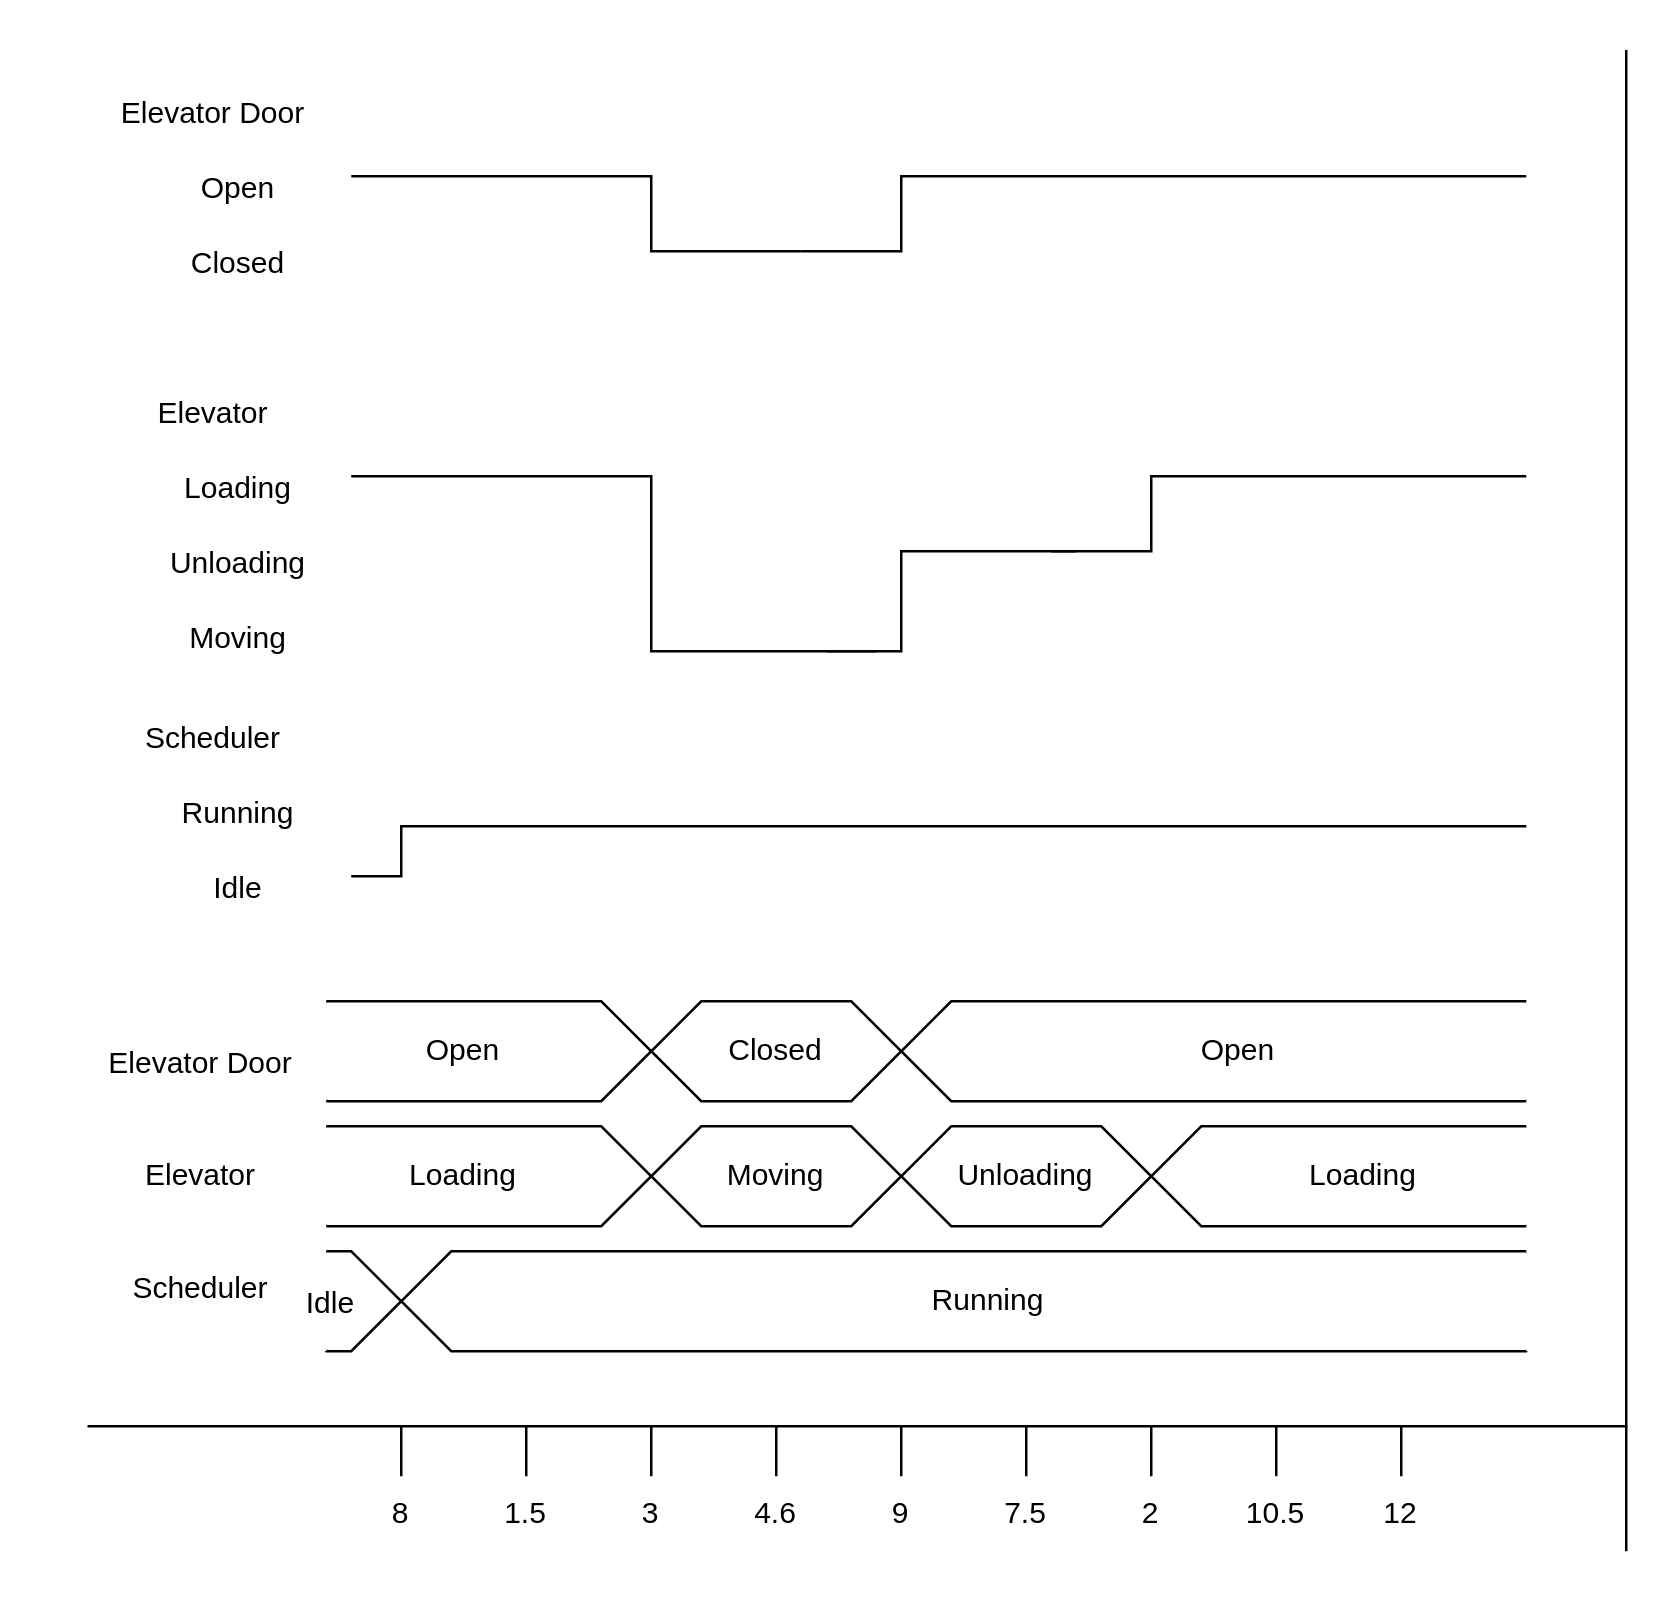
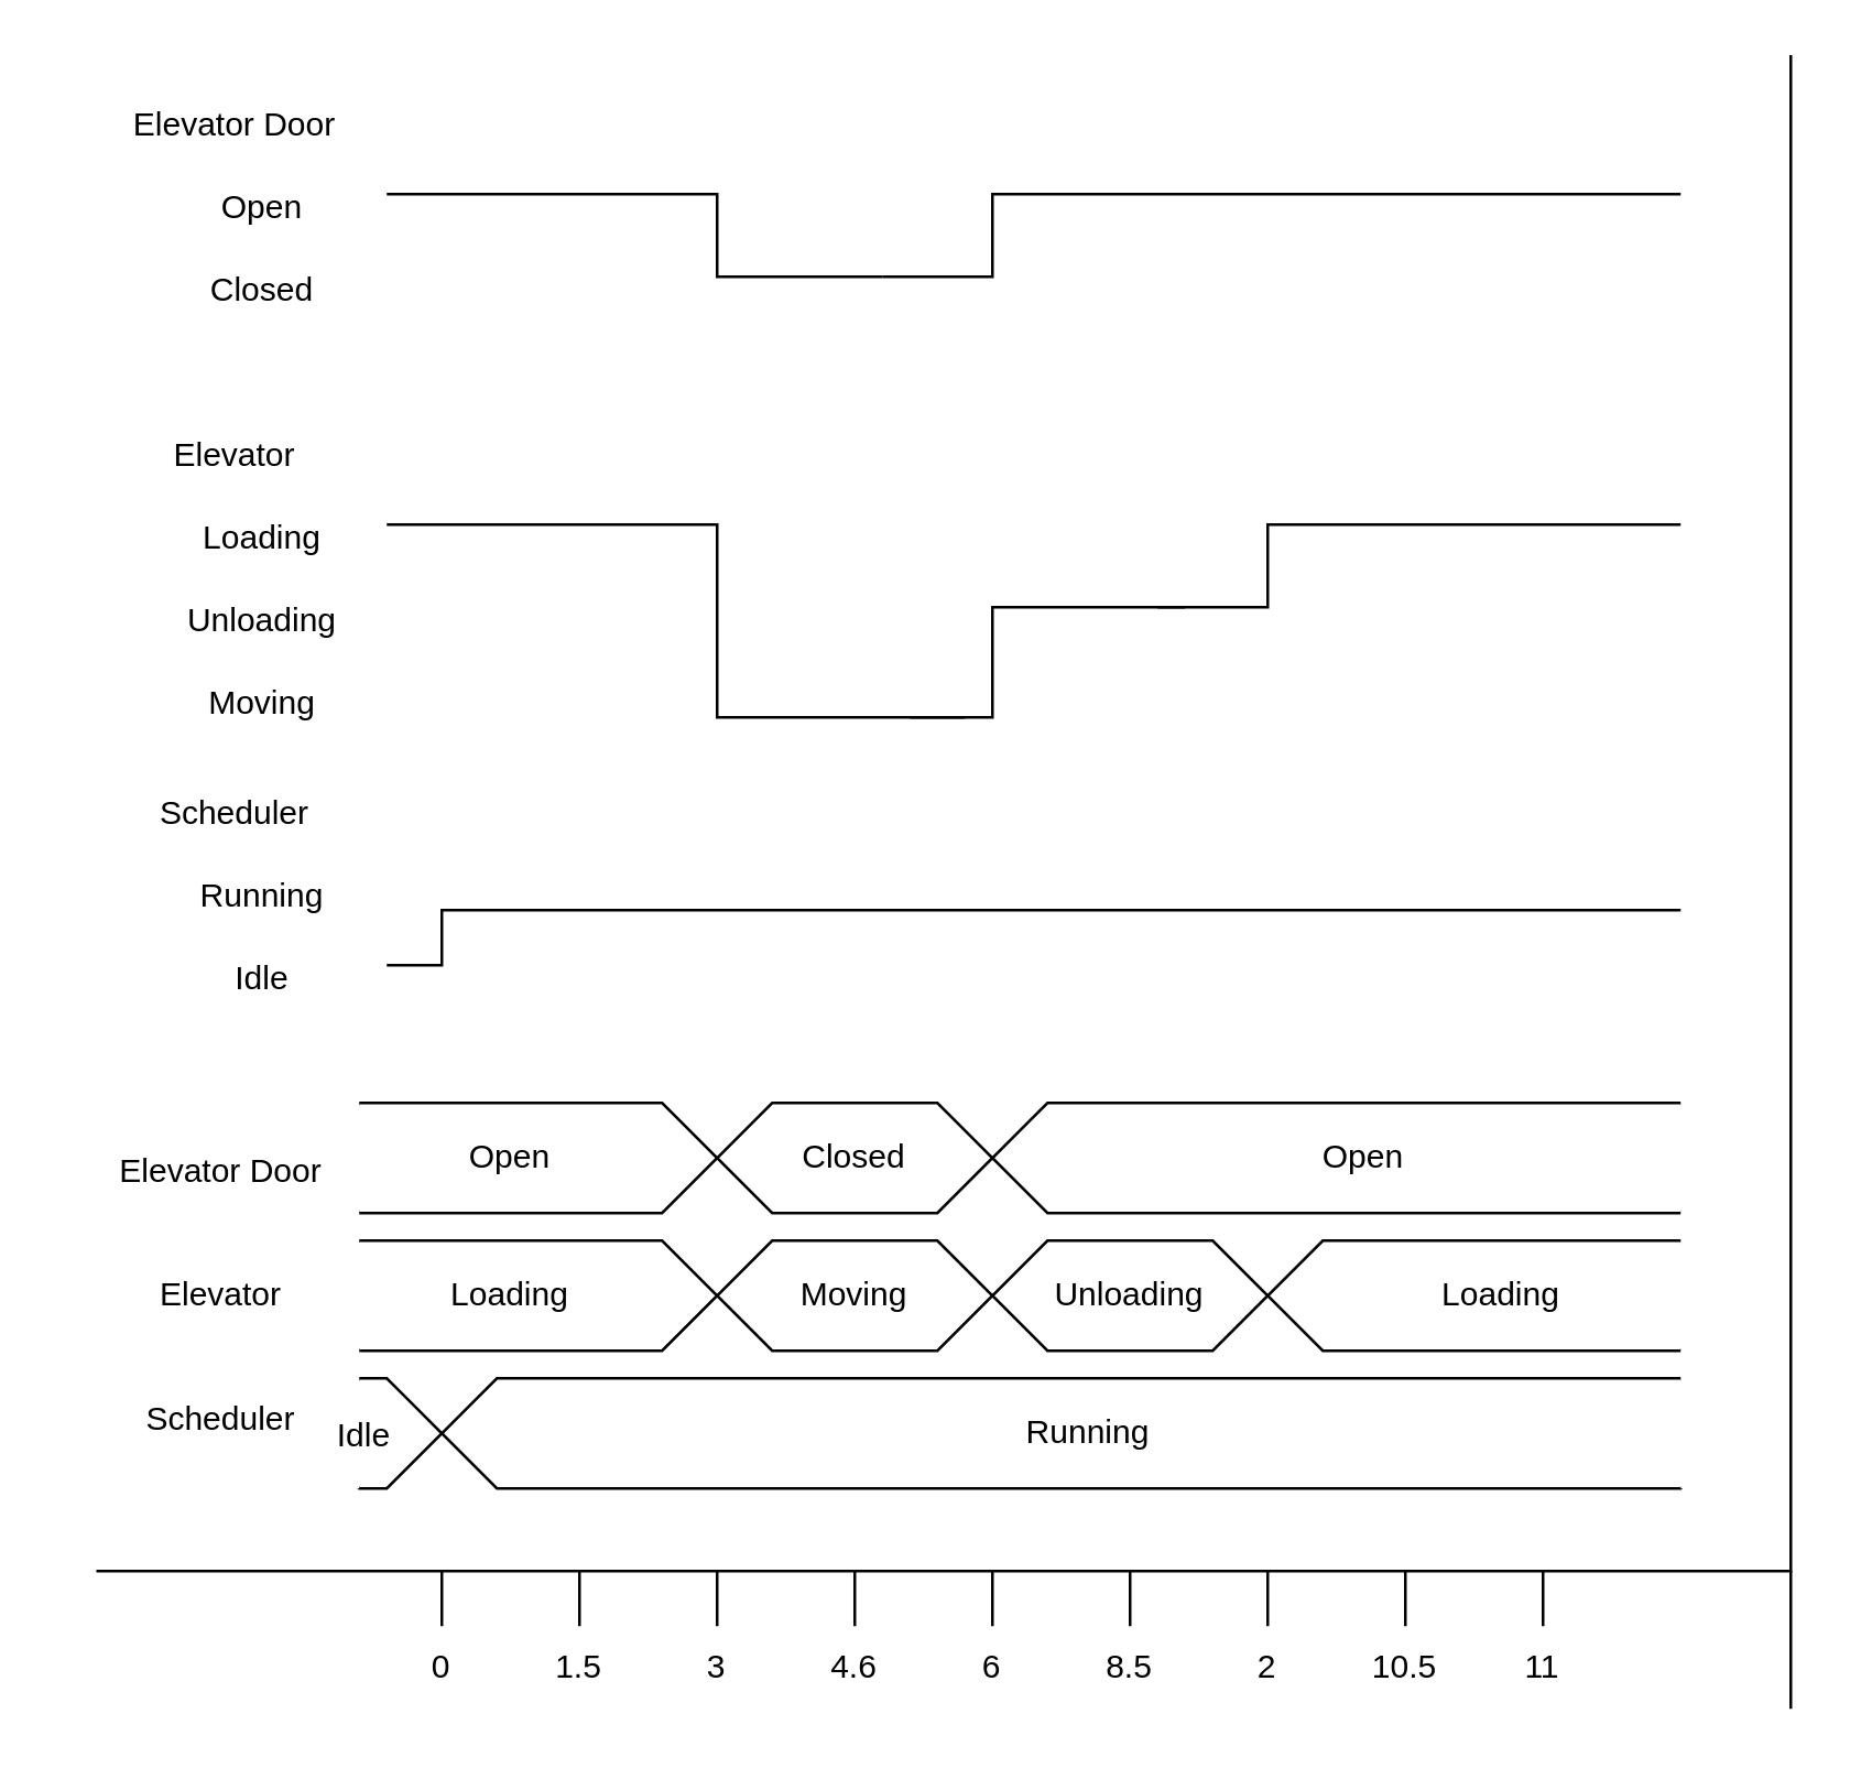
  <mxCell id="0" />
  <mxCell id="1" parent="0" />
  <mxCell id="2" value="Elevator Door" style="text;html=1;strokeColor=none;fillColor=none;align=center;verticalAlign=middle;whiteSpace=wrap;rounded=0;" vertex="1" parent="1"><mxGeometry x="20" y="30" width="130" height="30" as="geometry" /></mxCell>
  <mxCell id="3" value="Elevator" style="text;html=1;strokeColor=none;fillColor=none;align=center;verticalAlign=middle;whiteSpace=wrap;rounded=0;" vertex="1" parent="1"><mxGeometry x="20" y="150" width="130" height="30" as="geometry" /></mxCell>
  <mxCell id="4" value="Scheduler" style="text;html=1;strokeColor=none;fillColor=none;align=center;verticalAlign=middle;whiteSpace=wrap;rounded=0;" vertex="1" parent="1"><mxGeometry x="20" y="280" width="130" height="30" as="geometry" /></mxCell>
  <mxCell id="5" value="Running" style="text;html=1;strokeColor=none;fillColor=none;align=center;verticalAlign=middle;whiteSpace=wrap;rounded=0;" vertex="1" parent="1"><mxGeometry x="60" y="310" width="70" height="30" as="geometry" /></mxCell>
  <mxCell id="6" value="Idle" style="text;html=1;strokeColor=none;fillColor=none;align=center;verticalAlign=middle;whiteSpace=wrap;rounded=0;" vertex="1" parent="1"><mxGeometry x="70" y="340" width="50" height="30" as="geometry" /></mxCell>
  <mxCell id="7" value="Loading" style="text;html=1;strokeColor=none;fillColor=none;align=center;verticalAlign=middle;whiteSpace=wrap;rounded=0;" vertex="1" parent="1"><mxGeometry x="50" y="180" width="90" height="30" as="geometry" /></mxCell>
  <mxCell id="8" value="Moving" style="text;html=1;strokeColor=none;fillColor=none;align=center;verticalAlign=middle;whiteSpace=wrap;rounded=0;" vertex="1" parent="1"><mxGeometry x="60" y="240" width="70" height="30" as="geometry" /></mxCell>
  <mxCell id="9" value="Open" style="text;html=1;strokeColor=none;fillColor=none;align=center;verticalAlign=middle;whiteSpace=wrap;rounded=0;" vertex="1" parent="1"><mxGeometry x="55" y="60" width="80" height="30" as="geometry" /></mxCell>
  <mxCell id="10" value="Closed" style="text;html=1;strokeColor=none;fillColor=none;align=center;verticalAlign=middle;whiteSpace=wrap;rounded=0;" vertex="1" parent="1"><mxGeometry x="60" y="90" width="70" height="30" as="geometry" /></mxCell>
  <mxCell id="11" value="Unloading" style="text;html=1;strokeColor=none;fillColor=none;align=center;verticalAlign=middle;whiteSpace=wrap;rounded=0;" vertex="1" parent="1"><mxGeometry x="55" y="210" width="80" height="30" as="geometry" /></mxCell>
  <mxCell id="12" value="" style="edgeStyle=elbowEdgeStyle;elbow=horizontal;endArrow=none;html=1;rounded=0;endFill=0;" edge="1" parent="1"><mxGeometry width="50" height="50" relative="1" as="geometry"><mxPoint x="140" y="70" as="sourcePoint" /><mxPoint x="320" y="100" as="targetPoint" /><Array as="points"><mxPoint x="260" y="90" /></Array></mxGeometry></mxCell>
  <mxCell id="13" value="" style="edgeStyle=elbowEdgeStyle;elbow=horizontal;endArrow=none;html=1;rounded=0;endFill=0;" edge="1" parent="1"><mxGeometry width="50" height="50" relative="1" as="geometry"><mxPoint x="320" y="100" as="sourcePoint" /><mxPoint x="610" y="70" as="targetPoint" /><Array as="points"><mxPoint x="360" y="90" /></Array></mxGeometry></mxCell>
  <mxCell id="14" value="" style="edgeStyle=elbowEdgeStyle;elbow=horizontal;endArrow=none;html=1;rounded=0;endFill=0;" edge="1" parent="1"><mxGeometry width="50" height="50" relative="1" as="geometry"><mxPoint x="140" y="190" as="sourcePoint" /><mxPoint x="350" y="260" as="targetPoint" /><Array as="points"><mxPoint x="260" y="220" /></Array></mxGeometry></mxCell>
  <mxCell id="15" value="" style="edgeStyle=elbowEdgeStyle;elbow=horizontal;endArrow=none;html=1;rounded=0;endFill=0;" edge="1" parent="1"><mxGeometry width="50" height="50" relative="1" as="geometry"><mxPoint x="330" y="260" as="sourcePoint" /><mxPoint x="430" y="220" as="targetPoint" /><Array as="points"><mxPoint x="360" y="240" /></Array></mxGeometry></mxCell>
  <mxCell id="16" value="" style="edgeStyle=elbowEdgeStyle;elbow=horizontal;endArrow=none;html=1;rounded=0;endFill=0;" edge="1" parent="1"><mxGeometry width="50" height="50" relative="1" as="geometry"><mxPoint x="420" y="220" as="sourcePoint" /><mxPoint x="610" y="190" as="targetPoint" /><Array as="points"><mxPoint x="460" y="190" /></Array></mxGeometry></mxCell>
  <mxCell id="17" value="" style="edgeStyle=elbowEdgeStyle;elbow=horizontal;endArrow=none;html=1;rounded=0;endFill=0;" edge="1" parent="1"><mxGeometry width="50" height="50" relative="1" as="geometry"><mxPoint x="140" y="350" as="sourcePoint" /><mxPoint x="610" y="330" as="targetPoint" /><Array as="points"><mxPoint x="160" y="340" /></Array></mxGeometry></mxCell>
  <mxCell id="18" value="" style="group" vertex="1" connectable="0" parent="1"><mxGeometry x="90" y="390" width="560" height="150" as="geometry" /></mxCell>
  <mxCell id="19" value="" style="group" vertex="1" connectable="0" parent="18"><mxGeometry x="20" y="10" width="520" height="140" as="geometry" /></mxCell>
  <mxCell id="20" value="Running" style="shape=hexagon;perimeter=hexagonPerimeter2;whiteSpace=wrap;html=1;fixedSize=1;" vertex="1" parent="19"><mxGeometry x="50" y="100" width="470" height="40" as="geometry" /></mxCell>
  <mxCell id="21" value="Loading" style="shape=hexagon;perimeter=hexagonPerimeter2;whiteSpace=wrap;html=1;fixedSize=1;" vertex="1" parent="19"><mxGeometry y="50" width="150" height="40" as="geometry" /></mxCell>
  <mxCell id="22" value="Moving" style="shape=hexagon;perimeter=hexagonPerimeter2;whiteSpace=wrap;html=1;fixedSize=1;" vertex="1" parent="19"><mxGeometry x="150" y="50" width="100" height="40" as="geometry" /></mxCell>
  <mxCell id="23" value="Unloading" style="shape=hexagon;perimeter=hexagonPerimeter2;whiteSpace=wrap;html=1;fixedSize=1;" vertex="1" parent="19"><mxGeometry x="250" y="50" width="100" height="40" as="geometry" /></mxCell>
  <mxCell id="24" value="Loading" style="shape=hexagon;perimeter=hexagonPerimeter2;whiteSpace=wrap;html=1;fixedSize=1;" vertex="1" parent="19"><mxGeometry x="350" y="50" width="170" height="40" as="geometry" /></mxCell>
  <mxCell id="25" value="" style="shape=hexagon;perimeter=hexagonPerimeter2;whiteSpace=wrap;html=1;fixedSize=1;" vertex="1" parent="19"><mxGeometry y="100" width="50" height="40" as="geometry" /></mxCell>
  <mxCell id="26" value="Open" style="shape=hexagon;perimeter=hexagonPerimeter2;whiteSpace=wrap;html=1;fixedSize=1;" vertex="1" parent="19"><mxGeometry width="150" height="40" as="geometry" /></mxCell>
  <mxCell id="27" value="Closed" style="shape=hexagon;perimeter=hexagonPerimeter2;whiteSpace=wrap;html=1;fixedSize=1;" vertex="1" parent="19"><mxGeometry x="150" width="100" height="40" as="geometry" /></mxCell>
  <mxCell id="28" value="Open" style="shape=hexagon;perimeter=hexagonPerimeter2;whiteSpace=wrap;html=1;fixedSize=1;" vertex="1" parent="19"><mxGeometry x="250" width="270" height="40" as="geometry" /></mxCell>
  <mxCell id="29" value="" style="rounded=0;whiteSpace=wrap;html=1;fillColor=default;strokeColor=none;" vertex="1" parent="18"><mxGeometry width="40" height="150" as="geometry" /></mxCell>
  <mxCell id="30" value="" style="rounded=0;whiteSpace=wrap;html=1;fillColor=default;strokeColor=none;" vertex="1" parent="18"><mxGeometry x="520" width="30" height="150" as="geometry" /></mxCell>
  <mxCell id="31" value="Scheduler" style="text;html=1;strokeColor=none;fillColor=none;align=center;verticalAlign=middle;whiteSpace=wrap;rounded=0;" vertex="1" parent="18"><mxGeometry x="-40" y="110" width="60" height="30" as="geometry" /></mxCell>
  <mxCell id="32" value="Idle" style="text;html=1;strokeColor=none;fillColor=none;align=center;verticalAlign=middle;whiteSpace=wrap;rounded=0;" vertex="1" parent="18"><mxGeometry x="12" y="116" width="60" height="30" as="geometry" /></mxCell>
  <mxCell id="33" value="Elevator" style="text;html=1;strokeColor=none;fillColor=none;align=center;verticalAlign=middle;whiteSpace=wrap;rounded=0;" vertex="1" parent="1"><mxGeometry x="50" y="455" width="60" height="30" as="geometry" /></mxCell>
  <mxCell id="34" value="Elevator Door" style="text;html=1;strokeColor=none;fillColor=none;align=center;verticalAlign=middle;whiteSpace=wrap;rounded=0;" vertex="1" parent="1"><mxGeometry x="40" y="410" width="80" height="30" as="geometry" /></mxCell>
  <mxCell id="35" value="" style="endArrow=none;html=1;rounded=0;entryX=1;entryY=1;entryDx=0;entryDy=0;" edge="1" parent="1"><mxGeometry width="50" height="50" relative="1" as="geometry"><mxPoint x="650" y="620" as="sourcePoint" /><mxPoint x="650" y="570" as="targetPoint" /></mxGeometry></mxCell>
  <mxCell id="36" value="" style="endArrow=none;html=1;rounded=0;entryX=1;entryY=1;entryDx=0;entryDy=0;" edge="1" parent="1"><mxGeometry width="50" height="50" relative="1" as="geometry"><mxPoint x="160" y="590" as="sourcePoint" /><mxPoint x="160" y="570" as="targetPoint" /></mxGeometry></mxCell>
  <mxCell id="37" value="" style="endArrow=none;html=1;rounded=0;entryX=1;entryY=1;entryDx=0;entryDy=0;" edge="1" parent="1"><mxGeometry width="50" height="50" relative="1" as="geometry"><mxPoint x="260" y="590" as="sourcePoint" /><mxPoint x="260" y="570" as="targetPoint" /></mxGeometry></mxCell>
  <mxCell id="38" value="" style="endArrow=none;html=1;rounded=0;entryX=1;entryY=1;entryDx=0;entryDy=0;" edge="1" parent="1"><mxGeometry width="50" height="50" relative="1" as="geometry"><mxPoint x="360" y="590" as="sourcePoint" /><mxPoint x="360" y="570" as="targetPoint" /></mxGeometry></mxCell>
  <mxCell id="39" value="" style="endArrow=none;html=1;rounded=0;entryX=1;entryY=1;entryDx=0;entryDy=0;" edge="1" parent="1"><mxGeometry width="50" height="50" relative="1" as="geometry"><mxPoint x="460" y="590" as="sourcePoint" /><mxPoint x="460" y="570" as="targetPoint" /></mxGeometry></mxCell>
- <mxCell id="40" value="8" style="text;html=1;strokeColor=none;fillColor=none;align=center;verticalAlign=middle;whiteSpace=wrap;rounded=0;" vertex="1" parent="1"><mxGeometry x="130" y="590" width="60" height="30" as="geometry" /></mxCell>
+ <mxCell id="40" value="0" style="text;html=1;strokeColor=none;fillColor=none;align=center;verticalAlign=middle;whiteSpace=wrap;rounded=0;" vertex="1" parent="1"><mxGeometry x="130" y="590" width="60" height="30" as="geometry" /></mxCell>
  <mxCell id="41" value="3" style="text;html=1;strokeColor=none;fillColor=none;align=center;verticalAlign=middle;whiteSpace=wrap;rounded=0;" vertex="1" parent="1"><mxGeometry x="230" y="590" width="60" height="30" as="geometry" /></mxCell>
- <mxCell id="42" value="9" style="text;html=1;strokeColor=none;fillColor=none;align=center;verticalAlign=middle;whiteSpace=wrap;rounded=0;" vertex="1" parent="1"><mxGeometry x="330" y="590" width="60" height="30" as="geometry" /></mxCell>
+ <mxCell id="42" value="6" style="text;html=1;strokeColor=none;fillColor=none;align=center;verticalAlign=middle;whiteSpace=wrap;rounded=0;" vertex="1" parent="1"><mxGeometry x="330" y="590" width="60" height="30" as="geometry" /></mxCell>
  <mxCell id="43" value="2" style="text;html=1;strokeColor=none;fillColor=none;align=center;verticalAlign=middle;whiteSpace=wrap;rounded=0;" vertex="1" parent="1"><mxGeometry x="430" y="590" width="60" height="30" as="geometry" /></mxCell>
  <mxCell id="44" value="" style="endArrow=none;html=1;rounded=0;entryX=1;entryY=1;entryDx=0;entryDy=0;" edge="1" parent="1"><mxGeometry width="50" height="50" relative="1" as="geometry"><mxPoint x="560" y="590" as="sourcePoint" /><mxPoint x="560" y="570" as="targetPoint" /></mxGeometry></mxCell>
- <mxCell id="45" value="12" style="text;html=1;strokeColor=none;fillColor=none;align=center;verticalAlign=middle;whiteSpace=wrap;rounded=0;" vertex="1" parent="1"><mxGeometry x="530" y="590" width="60" height="30" as="geometry" /></mxCell>
+ <mxCell id="45" value="11" style="text;html=1;strokeColor=none;fillColor=none;align=center;verticalAlign=middle;whiteSpace=wrap;rounded=0;" vertex="1" parent="1"><mxGeometry x="530" y="590" width="60" height="30" as="geometry" /></mxCell>
  <mxCell id="46" value="" style="endArrow=none;html=1;rounded=0;entryX=1;entryY=1;entryDx=0;entryDy=0;" edge="1" parent="1"><mxGeometry width="50" height="50" relative="1" as="geometry"><mxPoint x="210" y="590" as="sourcePoint" /><mxPoint x="210" y="570" as="targetPoint" /></mxGeometry></mxCell>
  <mxCell id="47" value="" style="endArrow=none;html=1;rounded=0;entryX=1;entryY=1;entryDx=0;entryDy=0;" edge="1" parent="1"><mxGeometry width="50" height="50" relative="1" as="geometry"><mxPoint x="310" y="590" as="sourcePoint" /><mxPoint x="310" y="570" as="targetPoint" /></mxGeometry></mxCell>
  <mxCell id="48" value="" style="endArrow=none;html=1;rounded=0;entryX=1;entryY=1;entryDx=0;entryDy=0;" edge="1" parent="1"><mxGeometry width="50" height="50" relative="1" as="geometry"><mxPoint x="410" y="590" as="sourcePoint" /><mxPoint x="410" y="570" as="targetPoint" /></mxGeometry></mxCell>
  <mxCell id="49" value="" style="endArrow=none;html=1;rounded=0;entryX=1;entryY=1;entryDx=0;entryDy=0;" edge="1" parent="1"><mxGeometry width="50" height="50" relative="1" as="geometry"><mxPoint x="510" y="590" as="sourcePoint" /><mxPoint x="510" y="570" as="targetPoint" /></mxGeometry></mxCell>
  <mxCell id="50" value="1.5" style="text;html=1;strokeColor=none;fillColor=none;align=center;verticalAlign=middle;whiteSpace=wrap;rounded=0;" vertex="1" parent="1"><mxGeometry x="180" y="590" width="60" height="30" as="geometry" /></mxCell>
  <mxCell id="51" value="4.6" style="text;html=1;strokeColor=none;fillColor=none;align=center;verticalAlign=middle;whiteSpace=wrap;rounded=0;" vertex="1" parent="1"><mxGeometry x="280" y="590" width="60" height="30" as="geometry" /></mxCell>
- <mxCell id="52" value="7.5" style="text;html=1;strokeColor=none;fillColor=none;align=center;verticalAlign=middle;whiteSpace=wrap;rounded=0;" vertex="1" parent="1"><mxGeometry x="380" y="590" width="60" height="30" as="geometry" /></mxCell>
+ <mxCell id="52" value="8.5" style="text;html=1;strokeColor=none;fillColor=none;align=center;verticalAlign=middle;whiteSpace=wrap;rounded=0;" vertex="1" parent="1"><mxGeometry x="380" y="590" width="60" height="30" as="geometry" /></mxCell>
  <mxCell id="53" value="10.5" style="text;html=1;strokeColor=none;fillColor=none;align=center;verticalAlign=middle;whiteSpace=wrap;rounded=0;" vertex="1" parent="1"><mxGeometry x="480" y="590" width="60" height="30" as="geometry" /></mxCell>
  <mxCell id="54" value="" style="shape=partialRectangle;whiteSpace=wrap;html=1;top=0;left=0;fillColor=none;" vertex="1" parent="1"><mxGeometry x="35" y="20" width="615" height="550" as="geometry" /></mxCell>
